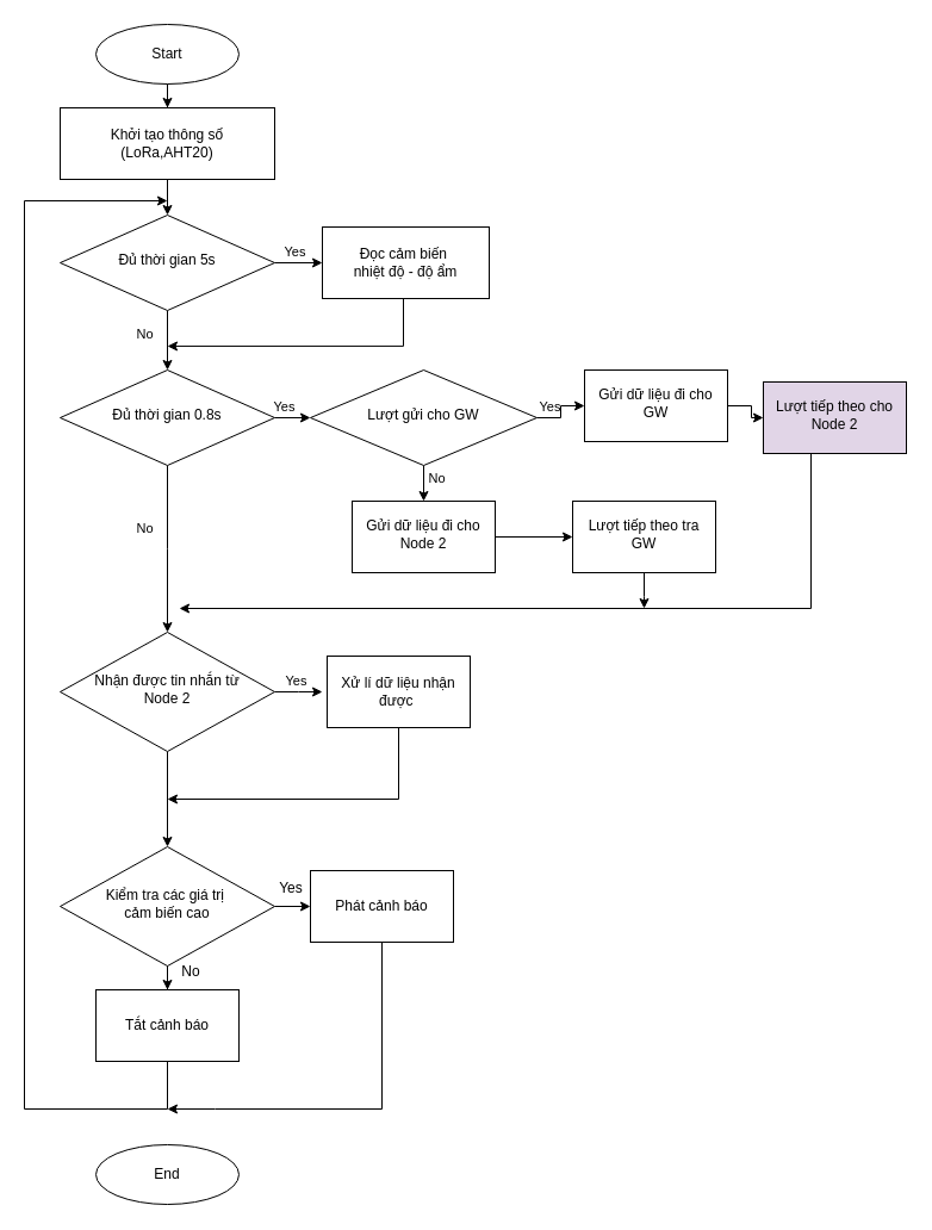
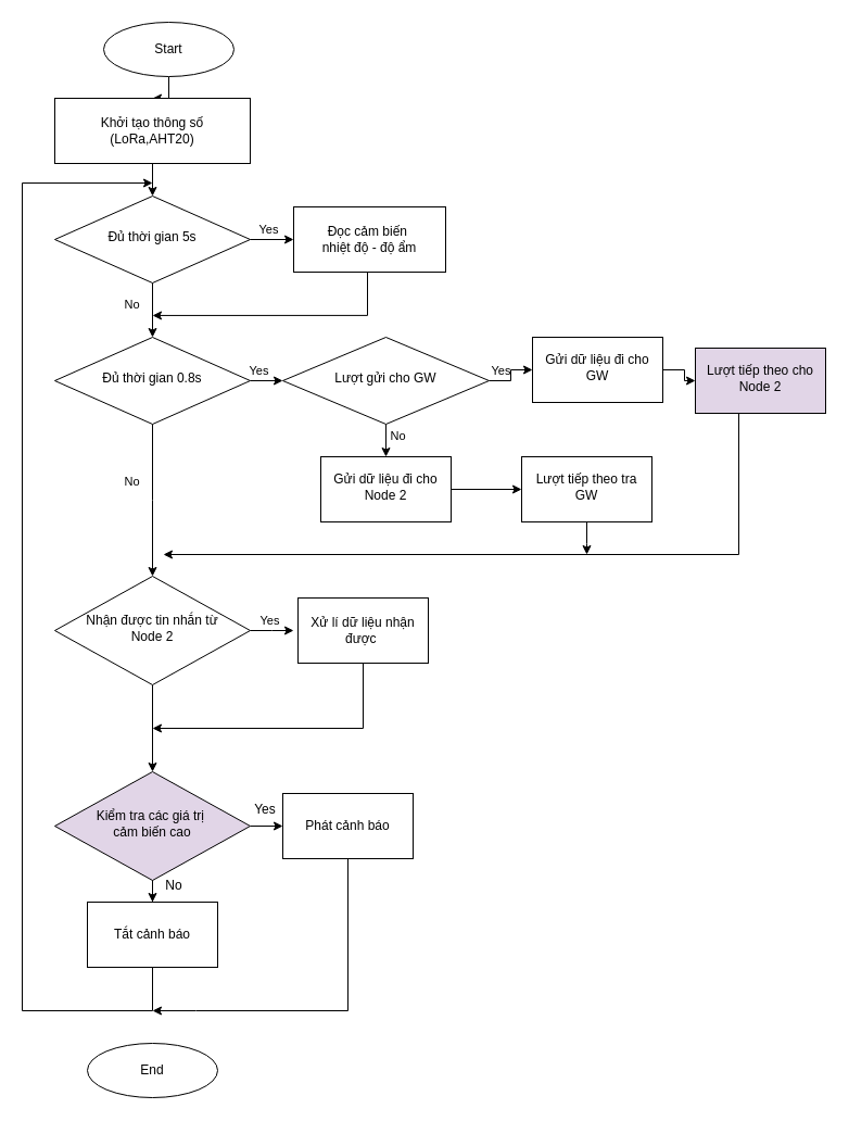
  <mxCell id="0" />
  <mxCell id="1" parent="0" />
  <mxCell id="2" value="" style="edgeStyle=orthogonalEdgeStyle;rounded=0;orthogonalLoop=1;jettySize=auto;html=1;" parent="1" source="6" target="27" edge="1"><mxGeometry relative="1" as="geometry" /></mxCell>
  <mxCell id="3" value="No" style="edgeLabel;html=1;align=center;verticalAlign=middle;resizable=0;points=[];" parent="2" vertex="1" connectable="0"><mxGeometry x="-0.249" y="1" relative="1" as="geometry"><mxPoint x="-21" as="offset" /></mxGeometry></mxCell>
  <mxCell id="4" value="" style="edgeStyle=orthogonalEdgeStyle;rounded=0;orthogonalLoop=1;jettySize=auto;html=1;" parent="1" source="6" target="8" edge="1"><mxGeometry relative="1" as="geometry" /></mxCell>
  <mxCell id="5" value="Yes" style="edgeLabel;html=1;align=center;verticalAlign=middle;resizable=0;points=[];" parent="4" vertex="1" connectable="0"><mxGeometry x="-0.179" y="-1" relative="1" as="geometry"><mxPoint y="-11" as="offset" /></mxGeometry></mxCell>
  <mxCell id="6" value="Đủ thời gian 5s" style="rhombus;whiteSpace=wrap;html=1;shadow=0;fontFamily=Helvetica;fontSize=12;align=center;strokeWidth=1;spacing=6;spacingTop=-4;" parent="1" vertex="1"><mxGeometry x="50" y="180" width="180" height="80" as="geometry" /></mxCell>
  <mxCell id="7" style="edgeStyle=orthogonalEdgeStyle;rounded=0;orthogonalLoop=1;jettySize=auto;html=1;entryX=0.5;entryY=0;entryDx=0;entryDy=0;exitX=0.5;exitY=1;exitDx=0;exitDy=0;" parent="1" source="8" edge="1"><mxGeometry relative="1" as="geometry"><mxPoint x="270" y="199.999" as="sourcePoint" /><mxPoint x="140" y="289.94" as="targetPoint" /><Array as="points"><mxPoint x="338" y="290" /></Array></mxGeometry></mxCell>
  <mxCell id="8" value="Đọc cảm biến&lt;br&gt;nhiệt độ độ ẩm" style="rounded=1;whiteSpace=wrap;html=1;fontSize=12;glass=0;strokeWidth=1;shadow=0;" parent="1" vertex="1"><mxGeometry x="270" y="190" width="136" height="60" as="geometry" /></mxCell>
  <mxCell id="9" value="" style="edgeStyle=orthogonalEdgeStyle;rounded=0;orthogonalLoop=1;jettySize=auto;html=1;" parent="1" source="13" target="29" edge="1"><mxGeometry relative="1" as="geometry" /></mxCell>
  <mxCell id="10" value="Yes" style="edgeLabel;html=1;align=center;verticalAlign=middle;resizable=0;points=[];" parent="9" vertex="1" connectable="0"><mxGeometry x="-0.715" y="4" relative="1" as="geometry"><mxPoint x="3" y="-6" as="offset" /></mxGeometry></mxCell>
  <mxCell id="11" value="" style="edgeStyle=orthogonalEdgeStyle;rounded=0;orthogonalLoop=1;jettySize=auto;html=1;" parent="1" source="13" target="31" edge="1"><mxGeometry relative="1" as="geometry" /></mxCell>
  <mxCell id="12" value="No" style="edgeLabel;html=1;align=center;verticalAlign=middle;resizable=0;points=[];" parent="11" vertex="1" connectable="0"><mxGeometry x="-0.725" relative="1" as="geometry"><mxPoint x="10" y="3" as="offset" /></mxGeometry></mxCell>
  <mxCell id="13" value="Lượt gửi cho GW" style="rhombus;whiteSpace=wrap;html=1;shadow=0;fontFamily=Helvetica;fontSize=12;align=center;strokeWidth=1;spacing=6;spacingTop=-4;" parent="1" vertex="1"><mxGeometry x="260" y="310" width="190" height="80" as="geometry" /></mxCell>
  <mxCell id="14" value="End" style="ellipse;whiteSpace=wrap;html=1;" parent="1" vertex="1"><mxGeometry x="80" y="960" width="120" height="50" as="geometry" /></mxCell>
  <mxCell id="15" value="" style="edgeStyle=orthogonalEdgeStyle;rounded=0;orthogonalLoop=1;jettySize=auto;html=1;" parent="1" source="16" target="18" edge="1"><mxGeometry relative="1" as="geometry" /></mxCell>
- <mxCell id="16" value="Start" style="ellipse;whiteSpace=wrap;html=1;" parent="1" vertex="1"><mxGeometry x="80" y="20" width="120" height="50" as="geometry" /></mxCell>
+ <mxCell id="16" value="Start" style="ellipse;whiteSpace=wrap;html=1;" parent="1" vertex="1"><mxGeometry x="95" y="20" width="120" height="50" as="geometry" /></mxCell>
  <mxCell id="17" value="" style="edgeStyle=orthogonalEdgeStyle;rounded=0;orthogonalLoop=1;jettySize=auto;html=1;" parent="1" source="18" target="6" edge="1"><mxGeometry relative="1" as="geometry" /></mxCell>
  <mxCell id="18" value="Khởi tạo thông số&lt;br&gt;(LoRa,AHT20)" style="rounded=0;whiteSpace=wrap;html=1;" parent="1" vertex="1"><mxGeometry x="50" y="90" width="180" height="60" as="geometry" /></mxCell>
  <mxCell id="19" value="" style="edgeStyle=orthogonalEdgeStyle;rounded=0;orthogonalLoop=1;jettySize=auto;html=1;" parent="1" source="22" edge="1"><mxGeometry relative="1" as="geometry"><mxPoint x="270" y="580" as="targetPoint" /></mxGeometry></mxCell>
  <mxCell id="20" value="Yes" style="edgeLabel;html=1;align=center;verticalAlign=middle;resizable=0;points=[];" parent="19" vertex="1" connectable="0"><mxGeometry x="-0.179" y="1" relative="1" as="geometry"><mxPoint y="-9" as="offset" /></mxGeometry></mxCell>
  <mxCell id="21" value="" style="edgeStyle=orthogonalEdgeStyle;rounded=0;orthogonalLoop=1;jettySize=auto;html=1;" edge="1" parent="1" source="22" target="41"><mxGeometry relative="1" as="geometry" /></mxCell>
  <mxCell id="22" value="Nhận được tin nhắn từ &lt;br&gt;Node 2" style="rhombus;whiteSpace=wrap;html=1;shadow=0;fontFamily=Helvetica;fontSize=12;align=center;strokeWidth=1;spacing=6;spacingTop=-4;" parent="1" vertex="1"><mxGeometry x="50" y="530" width="180" height="100" as="geometry" /></mxCell>
  <mxCell id="23" value="" style="edgeStyle=orthogonalEdgeStyle;rounded=0;orthogonalLoop=1;jettySize=auto;html=1;" parent="1" source="27" edge="1"><mxGeometry relative="1" as="geometry"><mxPoint x="140" y="530" as="targetPoint" /></mxGeometry></mxCell>
  <mxCell id="24" value="No" style="edgeLabel;html=1;align=center;verticalAlign=middle;resizable=0;points=[];" parent="23" vertex="1" connectable="0"><mxGeometry x="-0.268" y="-2" relative="1" as="geometry"><mxPoint x="-18" y="1" as="offset" /></mxGeometry></mxCell>
  <mxCell id="25" value="" style="edgeStyle=orthogonalEdgeStyle;rounded=0;orthogonalLoop=1;jettySize=auto;html=1;" parent="1" source="27" target="13" edge="1"><mxGeometry relative="1" as="geometry" /></mxCell>
  <mxCell id="26" value="Yes" style="edgeLabel;html=1;align=center;verticalAlign=middle;resizable=0;points=[];" parent="25" vertex="1" connectable="0"><mxGeometry x="-0.716" y="3" relative="1" as="geometry"><mxPoint y="-7" as="offset" /></mxGeometry></mxCell>
  <mxCell id="27" value="Đủ thời gian 0.8s" style="rhombus;whiteSpace=wrap;html=1;shadow=0;fontFamily=Helvetica;fontSize=12;align=center;strokeWidth=1;spacing=6;spacingTop=-4;" parent="1" vertex="1"><mxGeometry x="50" y="310" width="180" height="80" as="geometry" /></mxCell>
  <mxCell id="28" value="" style="edgeStyle=orthogonalEdgeStyle;rounded=0;orthogonalLoop=1;jettySize=auto;html=1;" parent="1" source="29" target="33" edge="1"><mxGeometry relative="1" as="geometry" /></mxCell>
  <mxCell id="29" value="Gửi dữ liệu đi cho GW" style="whiteSpace=wrap;html=1;shadow=0;strokeWidth=1;spacing=6;spacingTop=-4;" parent="1" vertex="1"><mxGeometry x="490" y="310" width="120" height="60" as="geometry" /></mxCell>
  <mxCell id="30" value="" style="edgeStyle=orthogonalEdgeStyle;rounded=0;orthogonalLoop=1;jettySize=auto;html=1;" parent="1" source="31" target="35" edge="1"><mxGeometry relative="1" as="geometry" /></mxCell>
  <mxCell id="31" value="Gửi dữ liệu đi cho&lt;br&gt;Node 2" style="whiteSpace=wrap;html=1;shadow=0;strokeWidth=1;spacing=6;spacingTop=-4;" parent="1" vertex="1"><mxGeometry x="295" y="420" width="120" height="60" as="geometry" /></mxCell>
  <mxCell id="32" style="edgeStyle=orthogonalEdgeStyle;rounded=0;orthogonalLoop=1;jettySize=auto;html=1;" parent="1" source="33" edge="1"><mxGeometry relative="1" as="geometry"><mxPoint x="150" y="510" as="targetPoint" /><Array as="points"><mxPoint x="680" y="510" /><mxPoint x="150" y="510" /></Array></mxGeometry></mxCell>
  <mxCell id="33" value="Lượt tiếp theo cho&lt;br&gt;Node 2" style="whiteSpace=wrap;html=1;shadow=0;strokeWidth=1;spacing=6;spacingTop=-4;fillColor=#e1d5e7;" parent="1" vertex="1"><mxGeometry x="640" y="320" width="120" height="60" as="geometry" /></mxCell>
  <mxCell id="34" value="" style="edgeStyle=orthogonalEdgeStyle;rounded=0;orthogonalLoop=1;jettySize=auto;html=1;" parent="1" source="35" edge="1"><mxGeometry relative="1" as="geometry"><mxPoint x="540" y="510" as="targetPoint" /></mxGeometry></mxCell>
  <mxCell id="35" value="Lượt tiếp theo tra&lt;br&gt;GW" style="whiteSpace=wrap;html=1;shadow=0;strokeWidth=1;spacing=6;spacingTop=-4;" parent="1" vertex="1"><mxGeometry x="480" y="420" width="120" height="60" as="geometry" /></mxCell>
  <mxCell id="36" value="Đọc cảm biến&amp;nbsp;&lt;br&gt;nhiệt độ - độ ẩm" style="rounded=0;whiteSpace=wrap;html=1;" parent="1" vertex="1"><mxGeometry x="270" y="190" width="140" height="60" as="geometry" /></mxCell>
  <mxCell id="37" value="Xử lí dữ liệu nhận được&amp;nbsp;" style="rounded=0;whiteSpace=wrap;html=1;" parent="1" vertex="1"><mxGeometry x="274" y="550" width="120" height="60" as="geometry" /></mxCell>
  <mxCell id="38" value="" style="endArrow=classic;html=1;rounded=0;exitX=0.5;exitY=1;exitDx=0;exitDy=0;" edge="1" parent="1" source="37"><mxGeometry width="50" height="50" relative="1" as="geometry"><mxPoint x="360" y="630" as="sourcePoint" /><mxPoint x="140" y="670" as="targetPoint" /><Array as="points"><mxPoint x="334" y="670" /></Array></mxGeometry></mxCell>
  <mxCell id="39" value="" style="edgeStyle=orthogonalEdgeStyle;rounded=0;orthogonalLoop=1;jettySize=auto;html=1;" edge="1" parent="1" source="41" target="42"><mxGeometry relative="1" as="geometry" /></mxCell>
  <mxCell id="40" value="" style="edgeStyle=orthogonalEdgeStyle;rounded=0;orthogonalLoop=1;jettySize=auto;html=1;" edge="1" parent="1" source="41" target="43"><mxGeometry relative="1" as="geometry" /></mxCell>
- <mxCell id="41" value="Kiểm tra các giá trị&amp;nbsp;&lt;br&gt;cảm biến cao" style="rhombus;whiteSpace=wrap;html=1;shadow=0;fontFamily=Helvetica;fontSize=12;align=center;strokeWidth=1;spacing=6;spacingTop=-4;" vertex="1" parent="1"><mxGeometry x="50" y="710" width="180" height="100" as="geometry" /></mxCell>
+ <mxCell id="41" value="Kiểm tra các giá trị&amp;nbsp;&lt;br&gt;cảm biến cao" style="rhombus;whiteSpace=wrap;html=1;shadow=0;fontFamily=Helvetica;fontSize=12;align=center;strokeWidth=1;spacing=6;spacingTop=-4;fillColor=#e1d5e7;" vertex="1" parent="1"><mxGeometry x="50" y="710" width="180" height="100" as="geometry" /></mxCell>
  <mxCell id="42" value="Phát cảnh báo" style="rounded=0;whiteSpace=wrap;html=1;" vertex="1" parent="1"><mxGeometry x="260" y="730" width="120" height="60" as="geometry" /></mxCell>
  <mxCell id="43" value="Tắt cảnh báo" style="rounded=0;whiteSpace=wrap;html=1;" vertex="1" parent="1"><mxGeometry x="80" y="830" width="120" height="60" as="geometry" /></mxCell>
  <mxCell id="44" value="Yes" style="text;html=1;strokeColor=none;fillColor=none;align=center;verticalAlign=middle;whiteSpace=wrap;rounded=0;" vertex="1" parent="1"><mxGeometry x="214" y="730" width="60" height="30" as="geometry" /></mxCell>
  <mxCell id="45" value="No" style="text;html=1;strokeColor=none;fillColor=none;align=center;verticalAlign=middle;whiteSpace=wrap;rounded=0;" vertex="1" parent="1"><mxGeometry x="130" y="800" width="60" height="30" as="geometry" /></mxCell>
  <mxCell id="46" value="" style="endArrow=classic;html=1;rounded=0;exitX=0.5;exitY=1;exitDx=0;exitDy=0;" edge="1" parent="1" source="42"><mxGeometry width="50" height="50" relative="1" as="geometry"><mxPoint x="320" y="810" as="sourcePoint" /><mxPoint x="140" y="930" as="targetPoint" /><Array as="points"><mxPoint x="320" y="930" /><mxPoint x="180" y="930" /></Array></mxGeometry></mxCell>
  <mxCell id="47" value="" style="endArrow=classic;html=1;rounded=0;" edge="1" parent="1"><mxGeometry width="50" height="50" relative="1" as="geometry"><mxPoint x="140" y="890" as="sourcePoint" /><mxPoint x="140" y="168" as="targetPoint" /><Array as="points"><mxPoint x="140" y="930" /><mxPoint x="20" y="930" /><mxPoint x="20" y="168" /></Array></mxGeometry></mxCell>
